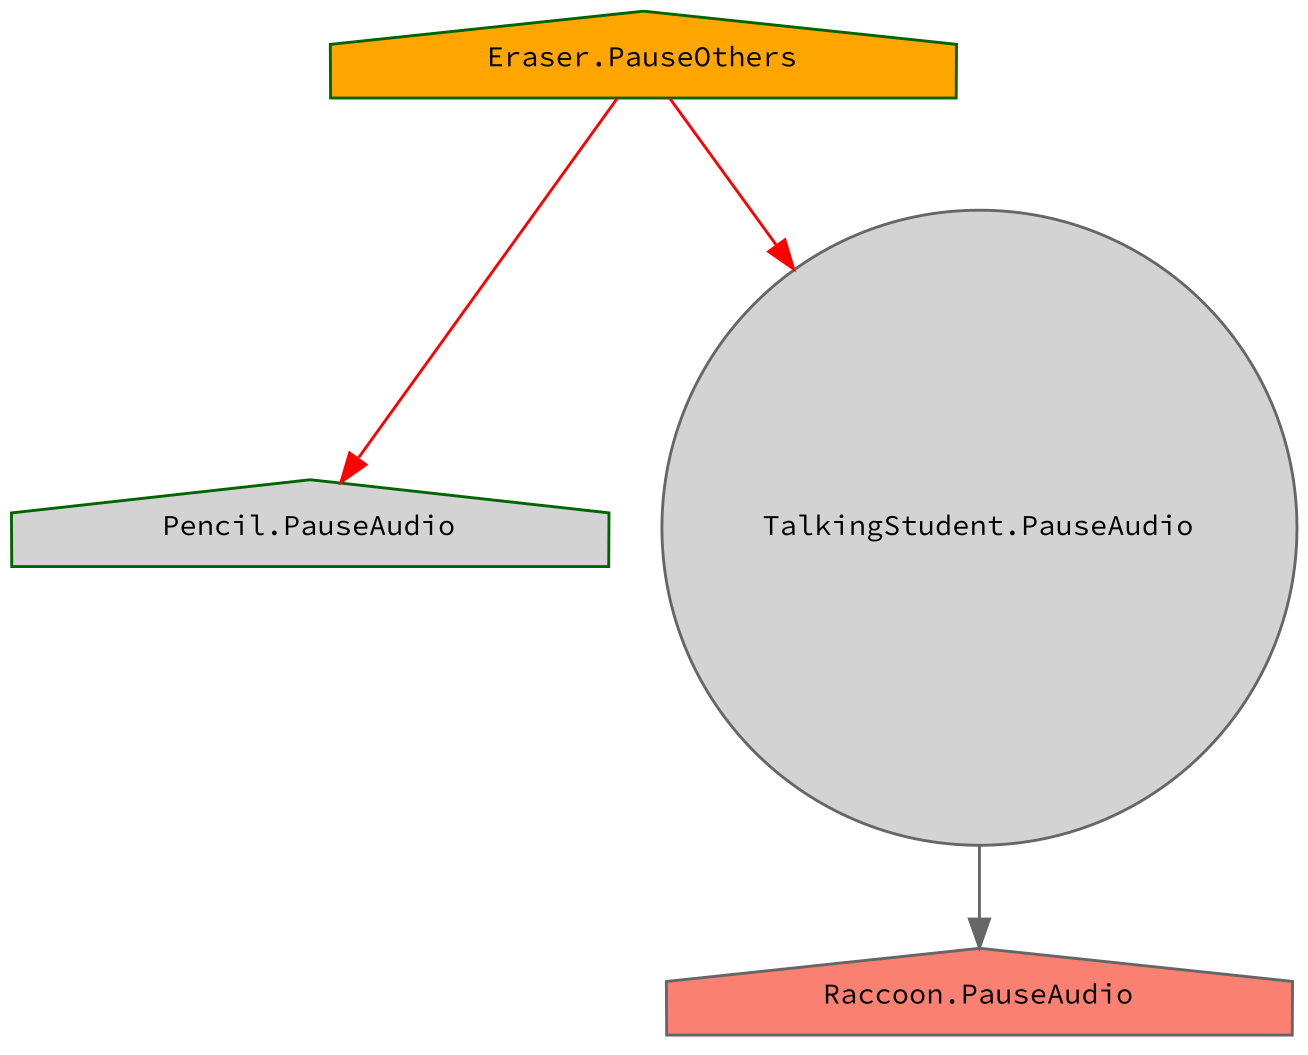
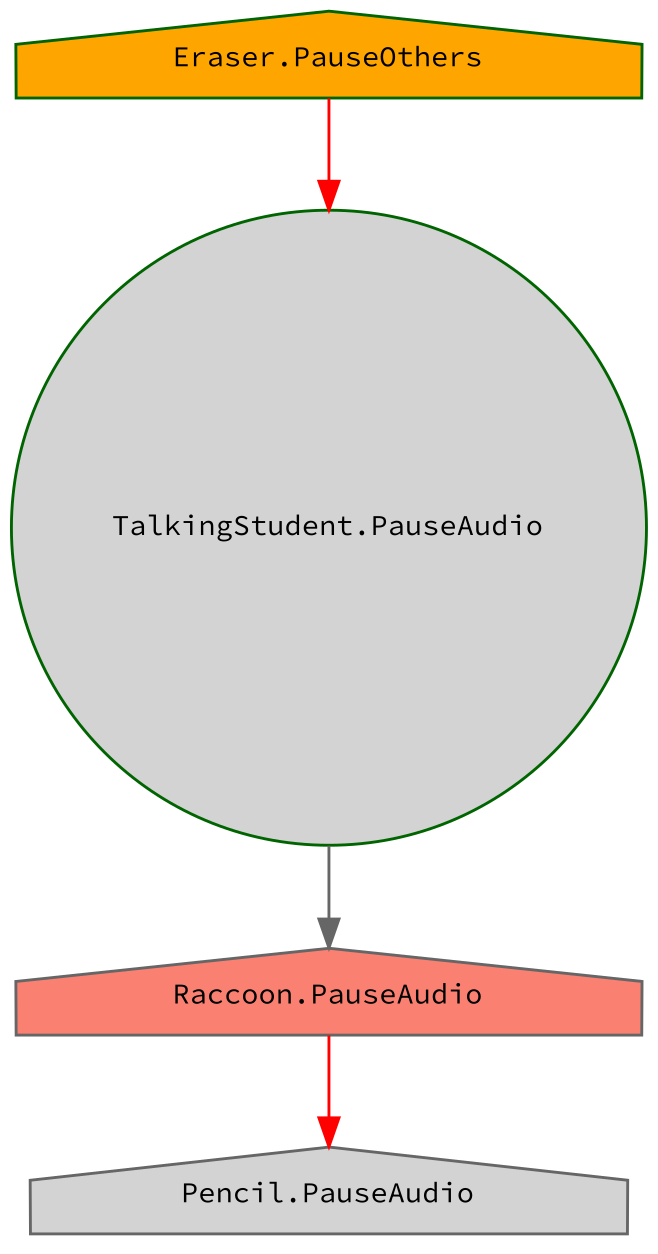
  digraph {
    fontname="Source Code Pro"
    rankdir=TB
    node [color=darkgreen fillcolor=lightgrey fontname="Source Code Pro" fontsize=10 shape=house style=filled]
    edge [color=red fontname="Source Code Pro" fontsize=10 labelfontname=Helvetica labelfontsize=10 style=solid]
    n1 [fillcolor=orange fontcolor=black height=0.2 label="Eraser.PauseOthers" width=0.4]
-   n2 [height=0.2 label="Pencil.PauseAudio" width=0.4]
-   n3 [color=gray40 height=0.2 label="TalkingStudent.PauseAudio" shape=circle width=0.4]
+   n2 [color=gray40 height=0.2 label="Pencil.PauseAudio" width=0.4]
+   n3 [height=0.2 label="TalkingStudent.PauseAudio" shape=circle width=0.4]
    n4 [color=gray40 fillcolor=salmon height=0.2 label="Raccoon.PauseAudio" width=0.4]
-   n1 -> n2
+   n4 -> n2
    n1 -> n3
    n3 -> n4 [color=gray40]
  }
